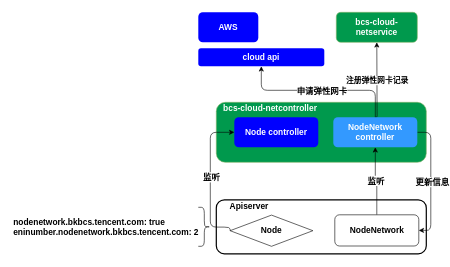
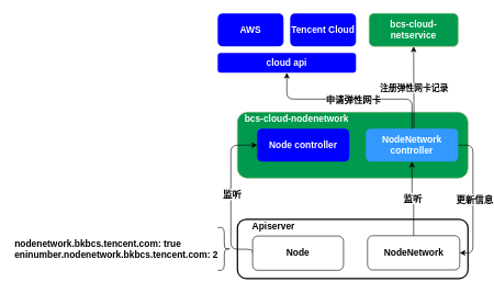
  <mxCell id="0" />
  <mxCell id="1" parent="0" />
  <mxCell id="2" value="" style="rounded=1;whiteSpace=wrap;html=1;strokeWidth=2;" parent="1" vertex="1"><mxGeometry x="360" y="332.5" width="350" height="90" as="geometry" /></mxCell>
  <mxCell id="3" value="cloud api" style="rounded=1;whiteSpace=wrap;html=1;fillColor=#0000FF;strokeColor=none;fontStyle=1;fontSize=14;fontColor=#FFFFFF;" parent="1" vertex="1"><mxGeometry x="330" y="80" width="210" height="30" as="geometry" /></mxCell>
  <mxCell id="4" value="AWS" style="rounded=1;whiteSpace=wrap;html=1;fillColor=#0000FF;strokeColor=none;fontStyle=1;fontSize=14;fontColor=#FFFFFF;" parent="1" vertex="1"><mxGeometry x="330" y="20" width="100" height="50" as="geometry" /></mxCell>
+ <mxCell id="5" value="Tencent Cloud" style="rounded=1;whiteSpace=wrap;html=1;fillColor=#0000FF;strokeColor=none;fontStyle=1;fontSize=14;fontColor=#FFFFFF;" parent="1" vertex="1"><mxGeometry x="440" y="20" width="100" height="50" as="geometry" /></mxCell>
  <mxCell id="6" value="" style="rounded=1;whiteSpace=wrap;html=1;fillColor=#00994D;strokeColor=#82b366;fontSize=14;fontColor=#FFFFFF;fontStyle=1;" parent="1" vertex="1"><mxGeometry x="360" y="170" width="350" height="100" as="geometry" /></mxCell>
  <mxCell id="7" style="edgeStyle=orthogonalEdgeStyle;rounded=1;orthogonalLoop=1;jettySize=auto;html=1;exitX=0;exitY=0.5;exitDx=0;exitDy=0;entryX=0;entryY=0.5;entryDx=0;entryDy=0;" parent="1" source="9" target="12" edge="1"><mxGeometry relative="1" as="geometry"><Array as="points"><mxPoint x="350" y="378" /><mxPoint x="350" y="220" /></Array></mxGeometry></mxCell>
  <mxCell id="8" value="监听" style="text;html=1;resizable=0;points=[];align=center;verticalAlign=middle;labelBackgroundColor=#ffffff;fontSize=14;fontStyle=1" parent="7" vertex="1" connectable="0"><mxGeometry x="0.037" y="-1" relative="1" as="geometry"><mxPoint as="offset" /></mxGeometry></mxCell>
- <mxCell id="9" value="Node" style="rhombus;whiteSpace=wrap;html=1;fontStyle=1;fontSize=14;" parent="1" vertex="1"><mxGeometry x="383" y="358" width="138" height="52" as="geometry" /></mxCell>
+ <mxCell id="9" value="Node" style="rounded=1;whiteSpace=wrap;html=1;fontStyle=1;fontSize=14;" parent="1" vertex="1"><mxGeometry x="383" y="358" width="138" height="52" as="geometry" /></mxCell>
  <mxCell id="10" value="Apiserver" style="text;html=1;strokeColor=none;fillColor=none;align=center;verticalAlign=middle;whiteSpace=wrap;rounded=0;fontStyle=1;fontSize=14;" parent="1" vertex="1"><mxGeometry x="370" y="332.5" width="90" height="20" as="geometry" /></mxCell>
- <mxCell id="11" value="bcs-cloud-netcontroller" style="text;html=1;strokeColor=none;fillColor=none;align=center;verticalAlign=middle;whiteSpace=wrap;rounded=0;fontStyle=1;fontSize=14;fontColor=#FFFFFF;" parent="1" vertex="1"><mxGeometry x="360" y="170" width="180" height="20" as="geometry" /></mxCell>
+ <mxCell id="11" value="bcs-cloud-nodenetwork" style="text;html=1;strokeColor=none;fillColor=none;align=center;verticalAlign=middle;whiteSpace=wrap;rounded=0;fontStyle=1;fontSize=14;fontColor=#FFFFFF;" parent="1" vertex="1"><mxGeometry x="360" y="170" width="180" height="20" as="geometry" /></mxCell>
  <mxCell id="12" value="Node controller" style="rounded=1;whiteSpace=wrap;html=1;fontStyle=1;fillColor=#0000ff;fontSize=14;fontColor=#FFFFFF;strokeColor=none;" parent="1" vertex="1"><mxGeometry x="390" y="195" width="140" height="50" as="geometry" /></mxCell>
  <mxCell id="13" value="监听" style="edgeStyle=orthogonalEdgeStyle;rounded=1;orthogonalLoop=1;jettySize=auto;html=1;exitX=0.5;exitY=0;exitDx=0;exitDy=0;entryX=0.5;entryY=1;entryDx=0;entryDy=0;fontSize=14;fontStyle=1" parent="1" source="14" target="20" edge="1"><mxGeometry relative="1" as="geometry" /></mxCell>
  <mxCell id="14" value="NodeNetwork" style="rounded=1;whiteSpace=wrap;html=1;fontStyle=1;fontSize=14;" parent="1" vertex="1"><mxGeometry x="557.5" y="357.5" width="140" height="52" as="geometry" /></mxCell>
  <mxCell id="15" style="edgeStyle=orthogonalEdgeStyle;rounded=1;orthogonalLoop=1;jettySize=auto;html=1;exitX=0.5;exitY=0;exitDx=0;exitDy=0;entryX=0.5;entryY=1;entryDx=0;entryDy=0;" parent="1" source="20" target="3" edge="1"><mxGeometry relative="1" as="geometry"><Array as="points"><mxPoint x="625" y="150" /><mxPoint x="435" y="150" /></Array></mxGeometry></mxCell>
  <mxCell id="16" value="申请弹性网卡" style="text;html=1;resizable=0;points=[];align=center;verticalAlign=middle;labelBackgroundColor=#ffffff;fontSize=14;fontStyle=1" parent="15" vertex="1" connectable="0"><mxGeometry x="-0.115" y="10" relative="1" as="geometry"><mxPoint x="-13" y="-10" as="offset" /></mxGeometry></mxCell>
  <mxCell id="17" style="edgeStyle=orthogonalEdgeStyle;rounded=1;orthogonalLoop=1;jettySize=auto;html=1;exitX=1;exitY=0.5;exitDx=0;exitDy=0;entryX=1;entryY=0.5;entryDx=0;entryDy=0;" parent="1" source="20" target="14" edge="1"><mxGeometry relative="1" as="geometry" /></mxCell>
  <mxCell id="18" value="更新信息" style="text;html=1;resizable=0;points=[];align=center;verticalAlign=middle;labelBackgroundColor=#ffffff;fontStyle=1;fontSize=14;" parent="17" vertex="1" connectable="0"><mxGeometry x="-0.333" y="-1" relative="1" as="geometry"><mxPoint x="3" y="36" as="offset" /></mxGeometry></mxCell>
  <mxCell id="19" value="注册弹性网卡记录" style="edgeStyle=orthogonalEdgeStyle;rounded=1;orthogonalLoop=1;jettySize=auto;html=1;exitX=0.5;exitY=0;exitDx=0;exitDy=0;entryX=0.5;entryY=1;entryDx=0;entryDy=0;fontSize=13;fontStyle=1" parent="1" source="20" target="21" edge="1"><mxGeometry relative="1" as="geometry"><Array as="points"><mxPoint x="628" y="195" /><mxPoint x="628" y="190" /></Array></mxGeometry></mxCell>
  <mxCell id="20" value="NodeNetwork controller" style="rounded=1;whiteSpace=wrap;html=1;fontStyle=1;fontSize=14;fontColor=#FFFFFF;strokeColor=none;fillColor=#3399FF;" parent="1" vertex="1"><mxGeometry x="555" y="195" width="140" height="50" as="geometry" /></mxCell>
  <mxCell id="21" value="bcs-cloud-netservice" style="rounded=1;whiteSpace=wrap;html=1;fillColor=#00994D;strokeColor=#82b366;fontStyle=1;fontSize=14;fontColor=#FFFFFF;" parent="1" vertex="1"><mxGeometry x="560" y="20" width="135" height="50" as="geometry" /></mxCell>
  <mxCell id="22" value="nodenetwork.bkbcs.tencent.com: true&lt;br style=&quot;font-size: 14px;&quot;&gt;eninumber.nodenetwork.bkbcs.tencent.com: 2" style="text;html=1;strokeColor=none;fillColor=none;align=left;verticalAlign=middle;whiteSpace=wrap;rounded=0;fontSize=14;fontStyle=1" parent="1" vertex="1"><mxGeometry x="20" y="358" width="330" height="40" as="geometry" /></mxCell>
  <mxCell id="23" value="" style="shape=curlyBracket;whiteSpace=wrap;html=1;rounded=1;rotation=-180;" parent="1" vertex="1"><mxGeometry x="330" y="345" width="20" height="65" as="geometry" /></mxCell>
